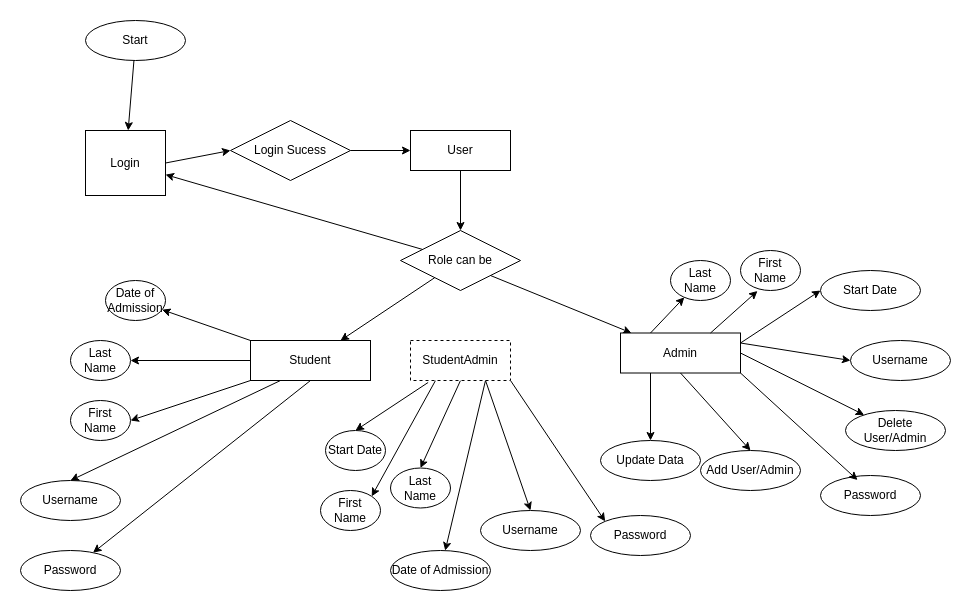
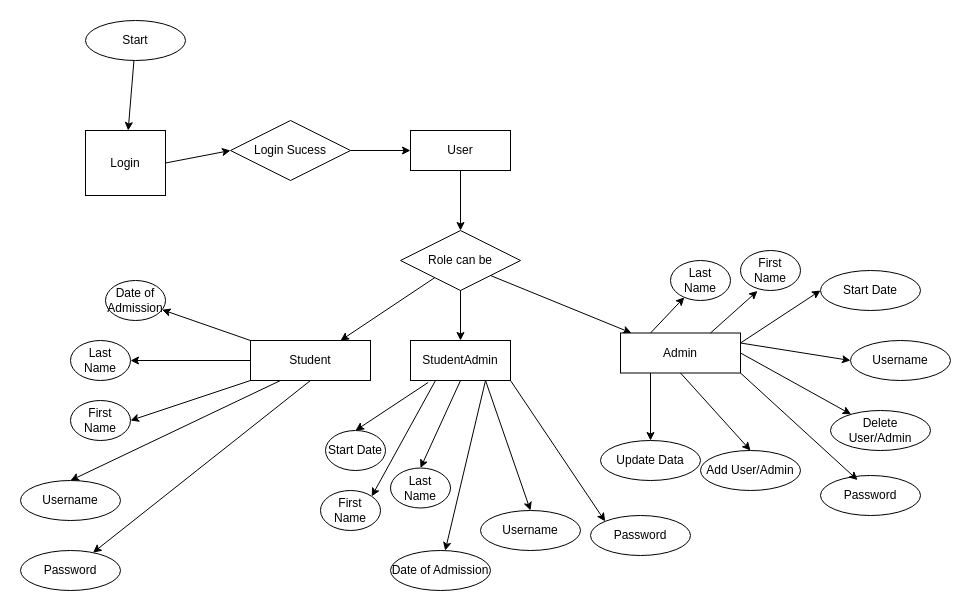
  <mxCell id="0" />
  <mxCell id="1" parent="0" />
  <mxCell id="2" value="" style="edgeStyle=none;rounded=0;orthogonalLoop=1;jettySize=auto;html=1;exitX=0;exitY=0;exitDx=0;exitDy=0;" parent="1" source="18" target="14" edge="1"><mxGeometry relative="1" as="geometry" /></mxCell>
  <mxCell id="3" value="" style="edgeStyle=none;rounded=0;orthogonalLoop=1;jettySize=auto;html=1;" parent="1" source="29" target="18" edge="1"><mxGeometry relative="1" as="geometry" /></mxCell>
  <mxCell id="4" value="" style="edgeStyle=none;rounded=0;orthogonalLoop=1;jettySize=auto;html=1;exitX=1;exitY=1;exitDx=0;exitDy=0;" parent="1" source="29" target="25" edge="1"><mxGeometry relative="1" as="geometry" /></mxCell>
  <mxCell id="5" value="User" style="whiteSpace=wrap;html=1;align=center;" parent="1" vertex="1"><mxGeometry x="410" y="130" width="100" height="40" as="geometry" /></mxCell>
  <mxCell id="6" style="edgeStyle=none;rounded=0;orthogonalLoop=1;jettySize=auto;html=1;exitX=1;exitY=0.5;exitDx=0;exitDy=0;entryX=0;entryY=0.5;entryDx=0;entryDy=0;" parent="1" source="7" target="11" edge="1"><mxGeometry relative="1" as="geometry" /></mxCell>
  <mxCell id="7" value="Login" style="whiteSpace=wrap;html=1;align=center;" parent="1" vertex="1"><mxGeometry x="85" y="130" width="80" height="65" as="geometry" /></mxCell>
  <mxCell id="8" value="" style="edgeStyle=none;rounded=0;orthogonalLoop=1;jettySize=auto;html=1;" parent="1" source="9" target="7" edge="1"><mxGeometry relative="1" as="geometry" /></mxCell>
  <mxCell id="9" value="Start" style="ellipse;whiteSpace=wrap;html=1;align=center;" parent="1" vertex="1"><mxGeometry x="85" y="20" width="100" height="40" as="geometry" /></mxCell>
  <mxCell id="10" style="edgeStyle=none;rounded=0;orthogonalLoop=1;jettySize=auto;html=1;exitX=1;exitY=0.5;exitDx=0;exitDy=0;entryX=0;entryY=0.5;entryDx=0;entryDy=0;" parent="1" source="11" target="5" edge="1"><mxGeometry relative="1" as="geometry"><mxPoint x="405" y="150" as="targetPoint" /></mxGeometry></mxCell>
  <mxCell id="11" value="Login Sucess" style="shape=rhombus;perimeter=rhombusPerimeter;whiteSpace=wrap;html=1;align=center;" parent="1" vertex="1"><mxGeometry x="230" y="120" width="120" height="60" as="geometry" /></mxCell>
  <mxCell id="12" value="First Name" style="ellipse;whiteSpace=wrap;html=1;align=center;" parent="1" vertex="1"><mxGeometry x="70" y="400" width="60" height="40" as="geometry" /></mxCell>
  <mxCell id="13" value="Last Name" style="ellipse;whiteSpace=wrap;html=1;align=center;" parent="1" vertex="1"><mxGeometry x="70" y="340" width="60" height="40" as="geometry" /></mxCell>
  <mxCell id="14" value="Date of Admission" style="ellipse;whiteSpace=wrap;html=1;align=center;" parent="1" vertex="1"><mxGeometry x="105" y="280" width="60" height="40" as="geometry" /></mxCell>
  <mxCell id="15" style="edgeStyle=none;rounded=0;orthogonalLoop=1;jettySize=auto;html=1;entryX=1;entryY=0.5;entryDx=0;entryDy=0;" parent="1" source="18" target="12" edge="1"><mxGeometry relative="1" as="geometry" /></mxCell>
  <mxCell id="16" style="edgeStyle=none;rounded=0;orthogonalLoop=1;jettySize=auto;html=1;exitX=0.25;exitY=1;exitDx=0;exitDy=0;entryX=0.5;entryY=0;entryDx=0;entryDy=0;" edge="1" parent="1" source="18" target="42"><mxGeometry relative="1" as="geometry" /></mxCell>
  <mxCell id="17" style="edgeStyle=none;rounded=0;orthogonalLoop=1;jettySize=auto;html=1;exitX=0.5;exitY=1;exitDx=0;exitDy=0;" edge="1" parent="1" source="18" target="41"><mxGeometry relative="1" as="geometry" /></mxCell>
  <mxCell id="18" value="Student" style="whiteSpace=wrap;html=1;" parent="1" vertex="1"><mxGeometry x="250" y="340" width="120" height="40" as="geometry" /></mxCell>
  <mxCell id="19" style="edgeStyle=none;rounded=0;orthogonalLoop=1;jettySize=auto;html=1;entryX=0.5;entryY=0;entryDx=0;entryDy=0;exitX=0.25;exitY=1;exitDx=0;exitDy=0;" edge="1" parent="1" source="25" target="30"><mxGeometry relative="1" as="geometry"><mxPoint x="620" y="457.5" as="targetPoint" /></mxGeometry></mxCell>
  <mxCell id="20" style="edgeStyle=none;rounded=0;orthogonalLoop=1;jettySize=auto;html=1;entryX=0.5;entryY=0;entryDx=0;entryDy=0;exitX=0.5;exitY=1;exitDx=0;exitDy=0;" edge="1" parent="1" source="25" target="31"><mxGeometry relative="1" as="geometry" /></mxCell>
  <mxCell id="21" style="edgeStyle=none;rounded=0;orthogonalLoop=1;jettySize=auto;html=1;exitX=1;exitY=0.5;exitDx=0;exitDy=0;" edge="1" parent="1" source="25" target="32"><mxGeometry relative="1" as="geometry" /></mxCell>
  <mxCell id="22" style="edgeStyle=none;rounded=0;orthogonalLoop=1;jettySize=auto;html=1;exitX=1;exitY=0.25;exitDx=0;exitDy=0;entryX=0;entryY=0.5;entryDx=0;entryDy=0;" edge="1" parent="1" source="25" target="40"><mxGeometry relative="1" as="geometry" /></mxCell>
  <mxCell id="23" style="edgeStyle=none;rounded=0;orthogonalLoop=1;jettySize=auto;html=1;exitX=1;exitY=0.25;exitDx=0;exitDy=0;entryX=0;entryY=0.5;entryDx=0;entryDy=0;" edge="1" parent="1" source="25" target="50"><mxGeometry relative="1" as="geometry" /></mxCell>
  <mxCell id="24" style="edgeStyle=none;rounded=0;orthogonalLoop=1;jettySize=auto;html=1;exitX=0.25;exitY=0;exitDx=0;exitDy=0;" edge="1" parent="1" source="25" target="53"><mxGeometry relative="1" as="geometry" /></mxCell>
  <mxCell id="25" value="Admin" style="whiteSpace=wrap;html=1;" parent="1" vertex="1"><mxGeometry x="620" y="332.5" width="120" height="40" as="geometry" /></mxCell>
  <mxCell id="26" style="edgeStyle=none;rounded=0;orthogonalLoop=1;jettySize=auto;html=1;exitX=0;exitY=0.5;exitDx=0;exitDy=0;entryX=1;entryY=0.5;entryDx=0;entryDy=0;" parent="1" source="18" target="13" edge="1"><mxGeometry relative="1" as="geometry" /></mxCell>
  <mxCell id="27" value="" style="edgeStyle=none;rounded=0;orthogonalLoop=1;jettySize=auto;html=1;entryX=0.5;entryY=0;entryDx=0;entryDy=0;" parent="1" source="5" target="29" edge="1"><mxGeometry relative="1" as="geometry"><mxPoint x="328" y="280" as="sourcePoint" /><mxPoint x="253" y="400" as="targetPoint" /></mxGeometry></mxCell>
- <mxCell id="28" style="edgeStyle=none;rounded=0;orthogonalLoop=1;jettySize=auto;html=1;" edge="1" parent="1" source="29" target="7"><mxGeometry relative="1" as="geometry" /></mxCell>
+ <mxCell id="28" style="edgeStyle=none;rounded=0;orthogonalLoop=1;jettySize=auto;html=1;entryX=0.5;entryY=0;entryDx=0;entryDy=0;" edge="1" parent="1" source="29" target="39"><mxGeometry relative="1" as="geometry" /></mxCell>
  <mxCell id="29" value="Role can be" style="shape=rhombus;perimeter=rhombusPerimeter;whiteSpace=wrap;html=1;align=center;" parent="1" vertex="1"><mxGeometry x="400" y="230" width="120" height="60" as="geometry" /></mxCell>
  <mxCell id="30" value="Update Data" style="ellipse;whiteSpace=wrap;html=1;align=center;" vertex="1" parent="1"><mxGeometry x="600" y="440" width="100" height="40" as="geometry" /></mxCell>
  <mxCell id="31" value="Add User/Admin" style="ellipse;whiteSpace=wrap;html=1;align=center;" vertex="1" parent="1"><mxGeometry x="700" y="450" width="100" height="40" as="geometry" /></mxCell>
- <mxCell id="32" value="Delete User/Admin" style="ellipse;whiteSpace=wrap;html=1;align=center;" vertex="1" parent="1"><mxGeometry x="845" y="410" width="100" height="40" as="geometry" /></mxCell>
+ <mxCell id="32" value="Delete User/Admin" style="ellipse;whiteSpace=wrap;html=1;align=center;" vertex="1" parent="1"><mxGeometry x="830" y="410" width="100" height="40" as="geometry" /></mxCell>
  <mxCell id="33" style="edgeStyle=none;rounded=0;orthogonalLoop=1;jettySize=auto;html=1;exitX=0.176;exitY=1.05;exitDx=0;exitDy=0;entryX=0.5;entryY=0;entryDx=0;entryDy=0;exitPerimeter=0;" edge="1" parent="1" source="39" target="45"><mxGeometry relative="1" as="geometry" /></mxCell>
  <mxCell id="34" style="edgeStyle=none;rounded=0;orthogonalLoop=1;jettySize=auto;html=1;exitX=0.5;exitY=1;exitDx=0;exitDy=0;entryX=0.5;entryY=0;entryDx=0;entryDy=0;" edge="1" parent="1" source="39" target="44"><mxGeometry relative="1" as="geometry" /></mxCell>
  <mxCell id="35" style="edgeStyle=none;rounded=0;orthogonalLoop=1;jettySize=auto;html=1;exitX=0.25;exitY=1;exitDx=0;exitDy=0;entryX=1;entryY=0;entryDx=0;entryDy=0;" edge="1" parent="1" source="39" target="43"><mxGeometry relative="1" as="geometry" /></mxCell>
  <mxCell id="36" style="edgeStyle=none;rounded=0;orthogonalLoop=1;jettySize=auto;html=1;exitX=0.75;exitY=1;exitDx=0;exitDy=0;entryX=0.5;entryY=0;entryDx=0;entryDy=0;" edge="1" parent="1" source="39" target="47"><mxGeometry relative="1" as="geometry" /></mxCell>
  <mxCell id="37" style="edgeStyle=none;rounded=0;orthogonalLoop=1;jettySize=auto;html=1;exitX=1;exitY=1;exitDx=0;exitDy=0;entryX=0;entryY=0;entryDx=0;entryDy=0;" edge="1" parent="1" source="39" target="46"><mxGeometry relative="1" as="geometry" /></mxCell>
  <mxCell id="38" style="edgeStyle=none;rounded=0;orthogonalLoop=1;jettySize=auto;html=1;exitX=0.75;exitY=1;exitDx=0;exitDy=0;" edge="1" parent="1" source="39" target="48"><mxGeometry relative="1" as="geometry" /></mxCell>
- <mxCell id="39" value="StudentAdmin" style="whiteSpace=wrap;html=1;align=center;dashed=1;" vertex="1" parent="1"><mxGeometry x="410" y="340" width="100" height="40" as="geometry" /></mxCell>
+ <mxCell id="39" value="StudentAdmin" style="whiteSpace=wrap;html=1;align=center;" vertex="1" parent="1"><mxGeometry x="410" y="340" width="100" height="40" as="geometry" /></mxCell>
  <mxCell id="40" value="Start Date" style="ellipse;whiteSpace=wrap;html=1;align=center;" vertex="1" parent="1"><mxGeometry x="820" y="270" width="100" height="40" as="geometry" /></mxCell>
  <mxCell id="41" value="Password" style="ellipse;whiteSpace=wrap;html=1;align=center;" vertex="1" parent="1"><mxGeometry x="20" y="550" width="100" height="40" as="geometry" /></mxCell>
  <mxCell id="42" value="Username" style="ellipse;whiteSpace=wrap;html=1;align=center;" vertex="1" parent="1"><mxGeometry x="20" y="480" width="100" height="40" as="geometry" /></mxCell>
  <mxCell id="43" value="First Name" style="ellipse;whiteSpace=wrap;html=1;align=center;" vertex="1" parent="1"><mxGeometry x="320" y="490" width="60" height="40" as="geometry" /></mxCell>
  <mxCell id="44" value="Last Name" style="ellipse;whiteSpace=wrap;html=1;align=center;" vertex="1" parent="1"><mxGeometry x="390" y="467.5" width="60" height="40" as="geometry" /></mxCell>
  <mxCell id="45" value="Start Date" style="ellipse;whiteSpace=wrap;html=1;align=center;" vertex="1" parent="1"><mxGeometry x="325" y="430" width="60" height="40" as="geometry" /></mxCell>
  <mxCell id="46" value="Password" style="ellipse;whiteSpace=wrap;html=1;align=center;" vertex="1" parent="1"><mxGeometry x="590" y="515" width="100" height="40" as="geometry" /></mxCell>
  <mxCell id="47" value="Username" style="ellipse;whiteSpace=wrap;html=1;align=center;" vertex="1" parent="1"><mxGeometry x="480" y="510" width="100" height="40" as="geometry" /></mxCell>
  <mxCell id="48" value="Date of Admission" style="ellipse;whiteSpace=wrap;html=1;align=center;" vertex="1" parent="1"><mxGeometry x="390" y="550" width="100" height="40" as="geometry" /></mxCell>
  <mxCell id="49" value="Password" style="ellipse;whiteSpace=wrap;html=1;align=center;" vertex="1" parent="1"><mxGeometry x="820" y="475" width="100" height="40" as="geometry" /></mxCell>
  <mxCell id="50" value="Username" style="ellipse;whiteSpace=wrap;html=1;align=center;" vertex="1" parent="1"><mxGeometry x="850" y="340" width="100" height="40" as="geometry" /></mxCell>
  <mxCell id="51" style="edgeStyle=none;rounded=0;orthogonalLoop=1;jettySize=auto;html=1;exitX=1;exitY=1;exitDx=0;exitDy=0;entryX=0.37;entryY=0.113;entryDx=0;entryDy=0;entryPerimeter=0;" edge="1" parent="1" source="25" target="49"><mxGeometry relative="1" as="geometry" /></mxCell>
  <mxCell id="52" value="First Name" style="ellipse;whiteSpace=wrap;html=1;align=center;" vertex="1" parent="1"><mxGeometry x="740" y="250" width="60" height="40" as="geometry" /></mxCell>
  <mxCell id="53" value="Last Name" style="ellipse;whiteSpace=wrap;html=1;align=center;" vertex="1" parent="1"><mxGeometry x="670" y="260" width="60" height="40" as="geometry" /></mxCell>
  <mxCell id="54" style="edgeStyle=none;rounded=0;orthogonalLoop=1;jettySize=auto;html=1;exitX=0.75;exitY=0;exitDx=0;exitDy=0;entryX=0.283;entryY=1.012;entryDx=0;entryDy=0;entryPerimeter=0;" edge="1" parent="1" source="25" target="52"><mxGeometry relative="1" as="geometry" /></mxCell>
